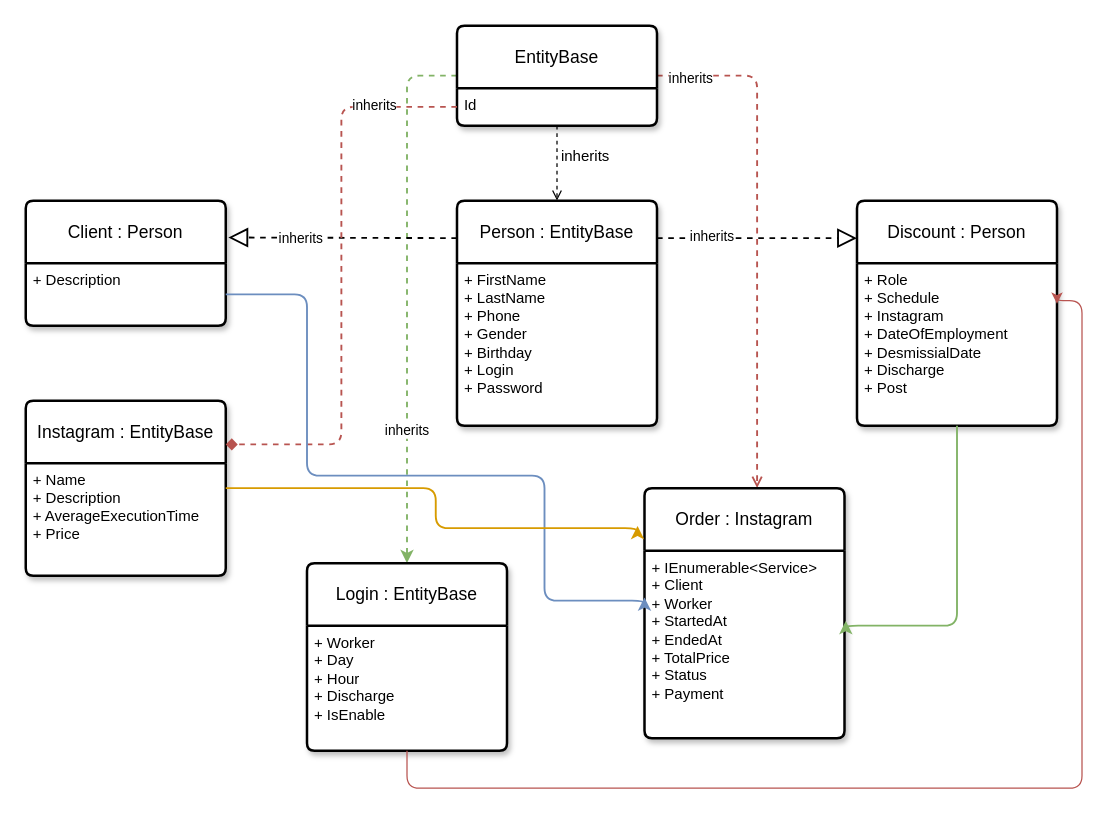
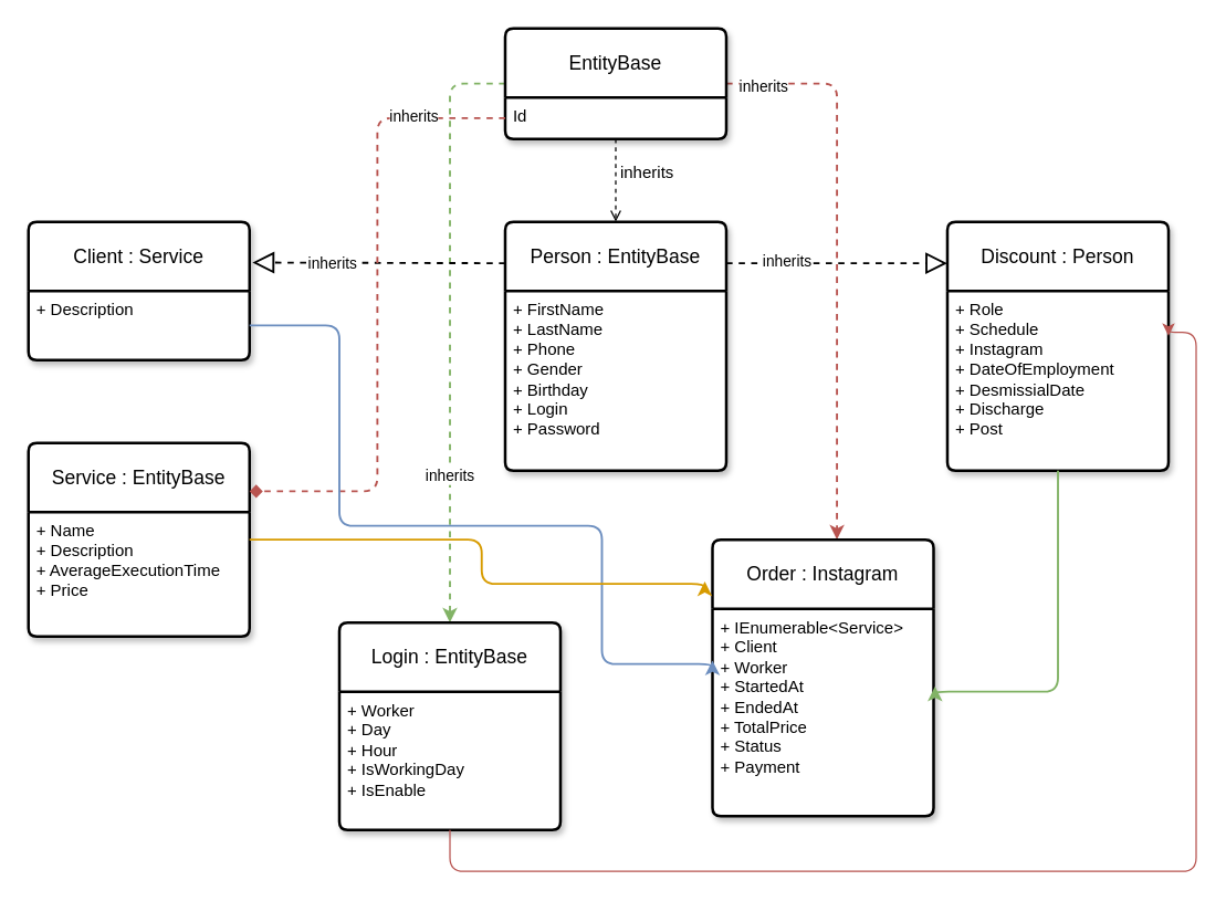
  <mxCell id="0" />
  <mxCell id="1" parent="0" />
  <mxCell id="2" style="edgeStyle=orthogonalEdgeStyle;rounded=0;orthogonalLoop=1;jettySize=auto;html=1;entryX=0.5;entryY=0;entryDx=0;entryDy=0;dashed=1;endArrow=open;" parent="1" source="7" target="9" edge="1"><mxGeometry relative="1" as="geometry" /></mxCell>
  <mxCell id="3" style="edgeStyle=orthogonalEdgeStyle;rounded=1;orthogonalLoop=1;jettySize=auto;html=1;entryX=0.5;entryY=0;entryDx=0;entryDy=0;dashed=1;fillColor=#d5e8d4;strokeColor=#82b366;strokeWidth=1.5;" parent="1" source="7" target="23" edge="1"><mxGeometry relative="1" as="geometry"><Array as="points"><mxPoint x="325" y="60" /></Array></mxGeometry></mxCell>
  <mxCell id="4" value="inherits" style="edgeLabel;html=1;align=center;verticalAlign=middle;resizable=0;points=[];" parent="3" vertex="1" connectable="0"><mxGeometry x="0.5" y="-1" relative="1" as="geometry"><mxPoint as="offset" /></mxGeometry></mxCell>
- <mxCell id="5" style="edgeStyle=orthogonalEdgeStyle;rounded=1;orthogonalLoop=1;jettySize=auto;html=1;entryX=0.563;entryY=0;entryDx=0;entryDy=0;entryPerimeter=0;dashed=1;fillColor=#f8cecc;strokeColor=#b85450;strokeWidth=1.5;endArrow=open;" parent="1" source="7" target="25" edge="1"><mxGeometry relative="1" as="geometry"><Array as="points"><mxPoint x="605" y="60" /></Array></mxGeometry></mxCell>
+ <mxCell id="5" style="edgeStyle=orthogonalEdgeStyle;rounded=1;orthogonalLoop=1;jettySize=auto;html=1;entryX=0.563;entryY=0;entryDx=0;entryDy=0;entryPerimeter=0;dashed=1;fillColor=#f8cecc;strokeColor=#b85450;strokeWidth=1.5;" parent="1" source="7" target="25" edge="1"><mxGeometry relative="1" as="geometry"><Array as="points"><mxPoint x="605" y="60" /></Array></mxGeometry></mxCell>
  <mxCell id="6" value="inherits" style="edgeLabel;html=1;align=center;verticalAlign=middle;resizable=0;points=[];" parent="5" vertex="1" connectable="0"><mxGeometry x="-0.875" y="-1" relative="1" as="geometry"><mxPoint as="offset" /></mxGeometry></mxCell>
  <mxCell id="7" value="EntityBase" style="swimlane;childLayout=stackLayout;horizontal=1;startSize=50;horizontalStack=0;rounded=1;fontSize=14;fontStyle=0;strokeWidth=2;resizeParent=0;resizeLast=1;shadow=1;dashed=0;align=center;arcSize=4;whiteSpace=wrap;html=1;swimlaneFillColor=default;" parent="1" vertex="1"><mxGeometry x="365" y="20" width="160" height="80" as="geometry" /></mxCell>
  <mxCell id="8" value="Id" style="align=left;strokeColor=none;fillColor=none;spacingLeft=4;fontSize=12;verticalAlign=top;resizable=0;rotatable=0;part=1;html=1;" parent="7" vertex="1"><mxGeometry y="50" width="160" height="30" as="geometry" /></mxCell>
  <mxCell id="9" value="Person : EntityBase" style="swimlane;childLayout=stackLayout;horizontal=1;startSize=50;horizontalStack=0;rounded=1;fontSize=14;fontStyle=0;strokeWidth=2;resizeParent=0;resizeLast=1;shadow=1;dashed=0;align=center;arcSize=4;whiteSpace=wrap;html=1;swimlaneFillColor=default;" parent="1" vertex="1"><mxGeometry x="365" y="160" width="160" height="180" as="geometry" /></mxCell>
  <mxCell id="10" value="+ FirstName&lt;br&gt;+ LastName&lt;br&gt;+ Phone&lt;br&gt;+ Gender&lt;br&gt;+ Birthday&lt;br&gt;+ Login&amp;nbsp;&lt;br&gt;+ Password" style="align=left;strokeColor=none;fillColor=none;spacingLeft=4;fontSize=12;verticalAlign=top;resizable=0;rotatable=0;part=1;html=1;" parent="9" vertex="1"><mxGeometry y="50" width="160" height="130" as="geometry" /></mxCell>
- <mxCell id="11" value="Client : Person" style="swimlane;childLayout=stackLayout;horizontal=1;startSize=50;horizontalStack=0;rounded=1;fontSize=14;fontStyle=0;strokeWidth=2;resizeParent=0;resizeLast=1;shadow=1;dashed=0;align=center;arcSize=4;whiteSpace=wrap;html=1;swimlaneFillColor=default;" parent="1" vertex="1"><mxGeometry x="20" y="160" width="160" height="100" as="geometry" /></mxCell>
+ <mxCell id="11" value="Client : Service" style="swimlane;childLayout=stackLayout;horizontal=1;startSize=50;horizontalStack=0;rounded=1;fontSize=14;fontStyle=0;strokeWidth=2;resizeParent=0;resizeLast=1;shadow=1;dashed=0;align=center;arcSize=4;whiteSpace=wrap;html=1;swimlaneFillColor=default;" parent="1" vertex="1"><mxGeometry x="20" y="160" width="160" height="100" as="geometry" /></mxCell>
  <mxCell id="12" value="+ Description" style="align=left;strokeColor=none;fillColor=none;spacingLeft=4;fontSize=12;verticalAlign=top;resizable=0;rotatable=0;part=1;html=1;" parent="11" vertex="1"><mxGeometry y="50" width="160" height="50" as="geometry" /></mxCell>
  <mxCell id="13" value="Discount : Person" style="swimlane;childLayout=stackLayout;horizontal=1;startSize=50;horizontalStack=0;rounded=1;fontSize=14;fontStyle=0;strokeWidth=2;resizeParent=0;resizeLast=1;shadow=1;dashed=0;align=center;arcSize=4;whiteSpace=wrap;html=1;swimlaneFillColor=default;" parent="1" vertex="1"><mxGeometry x="685" y="160" width="160" height="180" as="geometry" /></mxCell>
  <mxCell id="14" value="+ Role&lt;br&gt;+ Schedule&lt;br&gt;+ Instagram&lt;br&gt;+ DateOfEmployment&lt;br&gt;+ DesmissialDate&lt;br&gt;+ Discharge&lt;br&gt;+ Post" style="align=left;strokeColor=none;fillColor=none;spacingLeft=4;fontSize=12;verticalAlign=top;resizable=0;rotatable=0;part=1;html=1;" parent="13" vertex="1"><mxGeometry y="50" width="160" height="130" as="geometry" /></mxCell>
- <mxCell id="15" value="Instagram : EntityBase" style="swimlane;childLayout=stackLayout;horizontal=1;startSize=50;horizontalStack=0;rounded=1;fontSize=14;fontStyle=0;strokeWidth=2;resizeParent=0;resizeLast=1;shadow=1;dashed=0;align=center;arcSize=4;whiteSpace=wrap;html=1;swimlaneFillColor=default;" parent="1" vertex="1"><mxGeometry x="20" y="320" width="160" height="140" as="geometry" /></mxCell>
+ <mxCell id="15" value="Service : EntityBase" style="swimlane;childLayout=stackLayout;horizontal=1;startSize=50;horizontalStack=0;rounded=1;fontSize=14;fontStyle=0;strokeWidth=2;resizeParent=0;resizeLast=1;shadow=1;dashed=0;align=center;arcSize=4;whiteSpace=wrap;html=1;swimlaneFillColor=default;" parent="1" vertex="1"><mxGeometry x="20" y="320" width="160" height="140" as="geometry" /></mxCell>
  <mxCell id="16" value="+ Name&lt;br&gt;+ Description&lt;br&gt;+ AverageExecutionTime&lt;br&gt;+ Price" style="align=left;strokeColor=none;fillColor=none;spacingLeft=4;fontSize=12;verticalAlign=top;resizable=0;rotatable=0;part=1;html=1;" parent="15" vertex="1"><mxGeometry y="50" width="160" height="90" as="geometry" /></mxCell>
  <mxCell id="17" value="" style="endArrow=block;dashed=1;endFill=0;endSize=12;html=1;rounded=0;entryX=1.013;entryY=0.295;entryDx=0;entryDy=0;entryPerimeter=0;strokeWidth=1.5;" parent="1" target="11" edge="1"><mxGeometry width="160" relative="1" as="geometry"><mxPoint x="365" y="190" as="sourcePoint" /><mxPoint x="235" y="190" as="targetPoint" /></mxGeometry></mxCell>
  <mxCell id="18" value="inherits" style="edgeLabel;html=1;align=center;verticalAlign=middle;resizable=0;points=[];" parent="17" vertex="1" connectable="0"><mxGeometry x="0.378" relative="1" as="geometry"><mxPoint as="offset" /></mxGeometry></mxCell>
  <mxCell id="19" value="" style="endArrow=block;dashed=1;endFill=0;endSize=12;html=1;rounded=0;strokeWidth=1.5;" parent="1" edge="1"><mxGeometry width="160" relative="1" as="geometry"><mxPoint x="525" y="190" as="sourcePoint" /><mxPoint x="685" y="190" as="targetPoint" /></mxGeometry></mxCell>
  <mxCell id="20" value="inherits" style="edgeLabel;html=1;align=center;verticalAlign=middle;resizable=0;points=[];" parent="19" vertex="1" connectable="0"><mxGeometry x="-0.46" y="2" relative="1" as="geometry"><mxPoint as="offset" /></mxGeometry></mxCell>
  <mxCell id="21" style="edgeStyle=orthogonalEdgeStyle;rounded=1;orthogonalLoop=1;jettySize=auto;html=1;entryX=1;entryY=0.25;entryDx=0;entryDy=0;dashed=1;fillColor=#f8cecc;strokeColor=#b85450;strokeWidth=1.5;endArrow=diamond;" parent="1" source="8" target="15" edge="1"><mxGeometry relative="1" as="geometry" /></mxCell>
  <mxCell id="22" value="inherits" style="edgeLabel;html=1;align=center;verticalAlign=middle;resizable=0;points=[];" parent="21" vertex="1" connectable="0"><mxGeometry x="-0.707" y="-2" relative="1" as="geometry"><mxPoint as="offset" /></mxGeometry></mxCell>
  <mxCell id="23" value="Login : EntityBase" style="swimlane;childLayout=stackLayout;horizontal=1;startSize=50;horizontalStack=0;rounded=1;fontSize=14;fontStyle=0;strokeWidth=2;resizeParent=0;resizeLast=1;shadow=1;dashed=0;align=center;arcSize=4;whiteSpace=wrap;html=1;swimlaneFillColor=default;" parent="1" vertex="1"><mxGeometry x="245" y="450" width="160" height="150" as="geometry" /></mxCell>
- <mxCell id="24" value="+ Worker&lt;br&gt;+ Day&lt;br&gt;+ Hour&lt;br&gt;+ Discharge&lt;br&gt;+ IsEnable" style="align=left;strokeColor=none;fillColor=none;spacingLeft=4;fontSize=12;verticalAlign=top;resizable=0;rotatable=0;part=1;html=1;" parent="23" vertex="1"><mxGeometry y="50" width="160" height="100" as="geometry" /></mxCell>
+ <mxCell id="24" value="+ Worker&lt;br&gt;+ Day&lt;br&gt;+ Hour&lt;br&gt;+ IsWorkingDay&lt;br&gt;+ IsEnable" style="align=left;strokeColor=none;fillColor=none;spacingLeft=4;fontSize=12;verticalAlign=top;resizable=0;rotatable=0;part=1;html=1;" parent="23" vertex="1"><mxGeometry y="50" width="160" height="100" as="geometry" /></mxCell>
  <mxCell id="25" value="Order : Instagram" style="swimlane;childLayout=stackLayout;horizontal=1;startSize=50;horizontalStack=0;rounded=1;fontSize=14;fontStyle=0;strokeWidth=2;resizeParent=0;resizeLast=1;shadow=1;dashed=0;align=center;arcSize=4;whiteSpace=wrap;html=1;swimlaneFillColor=default;" parent="1" vertex="1"><mxGeometry x="515" y="390" width="160" height="200" as="geometry" /></mxCell>
  <mxCell id="26" value="+ IEnumerable&amp;lt;Service&amp;gt;&lt;br&gt;+ Client&lt;br&gt;+ Worker&lt;br&gt;+ StartedAt&lt;br&gt;+ EndedAt&lt;br&gt;+ TotalPrice&lt;br&gt;+ Status&lt;br&gt;+ Payment" style="align=left;strokeColor=none;fillColor=none;spacingLeft=4;fontSize=12;verticalAlign=top;resizable=0;rotatable=0;part=1;html=1;" parent="25" vertex="1"><mxGeometry y="50" width="160" height="150" as="geometry" /></mxCell>
  <mxCell id="27" style="edgeStyle=orthogonalEdgeStyle;rounded=1;orthogonalLoop=1;jettySize=auto;html=1;entryX=1.006;entryY=0.375;entryDx=0;entryDy=0;entryPerimeter=0;fillColor=#d5e8d4;strokeColor=#82b366;strokeWidth=1.5;" parent="1" source="14" target="26" edge="1"><mxGeometry relative="1" as="geometry"><Array as="points"><mxPoint x="765" y="500" /></Array></mxGeometry></mxCell>
  <mxCell id="28" style="edgeStyle=orthogonalEdgeStyle;rounded=1;orthogonalLoop=1;jettySize=auto;html=1;entryX=0;entryY=0.25;entryDx=0;entryDy=0;fillColor=#dae8fc;strokeColor=#6c8ebf;strokeWidth=1.5;" parent="1" source="12" target="26" edge="1"><mxGeometry relative="1" as="geometry"><Array as="points"><mxPoint x="245" y="235" /><mxPoint x="245" y="380" /><mxPoint x="435" y="380" /><mxPoint x="435" y="480" /></Array></mxGeometry></mxCell>
  <mxCell id="29" style="edgeStyle=orthogonalEdgeStyle;rounded=1;orthogonalLoop=1;jettySize=auto;html=1;entryX=-0.035;entryY=0.151;entryDx=0;entryDy=0;entryPerimeter=0;fillColor=#ffe6cc;strokeColor=#d79b00;strokeWidth=1.5;" parent="1" source="16" target="25" edge="1"><mxGeometry relative="1" as="geometry"><Array as="points"><mxPoint x="348" y="390" /><mxPoint x="348" y="422" /></Array></mxGeometry></mxCell>
  <mxCell id="30" value="inherits" style="text;html=1;strokeColor=none;fillColor=none;align=center;verticalAlign=middle;whiteSpace=wrap;rounded=0;" parent="1" vertex="1"><mxGeometry x="438" y="110" width="60" height="30" as="geometry" /></mxCell>
  <mxCell id="31" style="edgeStyle=orthogonalEdgeStyle;rounded=1;orthogonalLoop=1;jettySize=auto;html=1;entryX=1;entryY=0.25;entryDx=0;entryDy=0;fillColor=#f8cecc;strokeColor=#b85450;" edge="1" parent="1" source="24" target="14"><mxGeometry relative="1" as="geometry"><Array as="points"><mxPoint x="325" y="630" /><mxPoint x="865" y="630" /><mxPoint x="865" y="240" /></Array></mxGeometry></mxCell>
